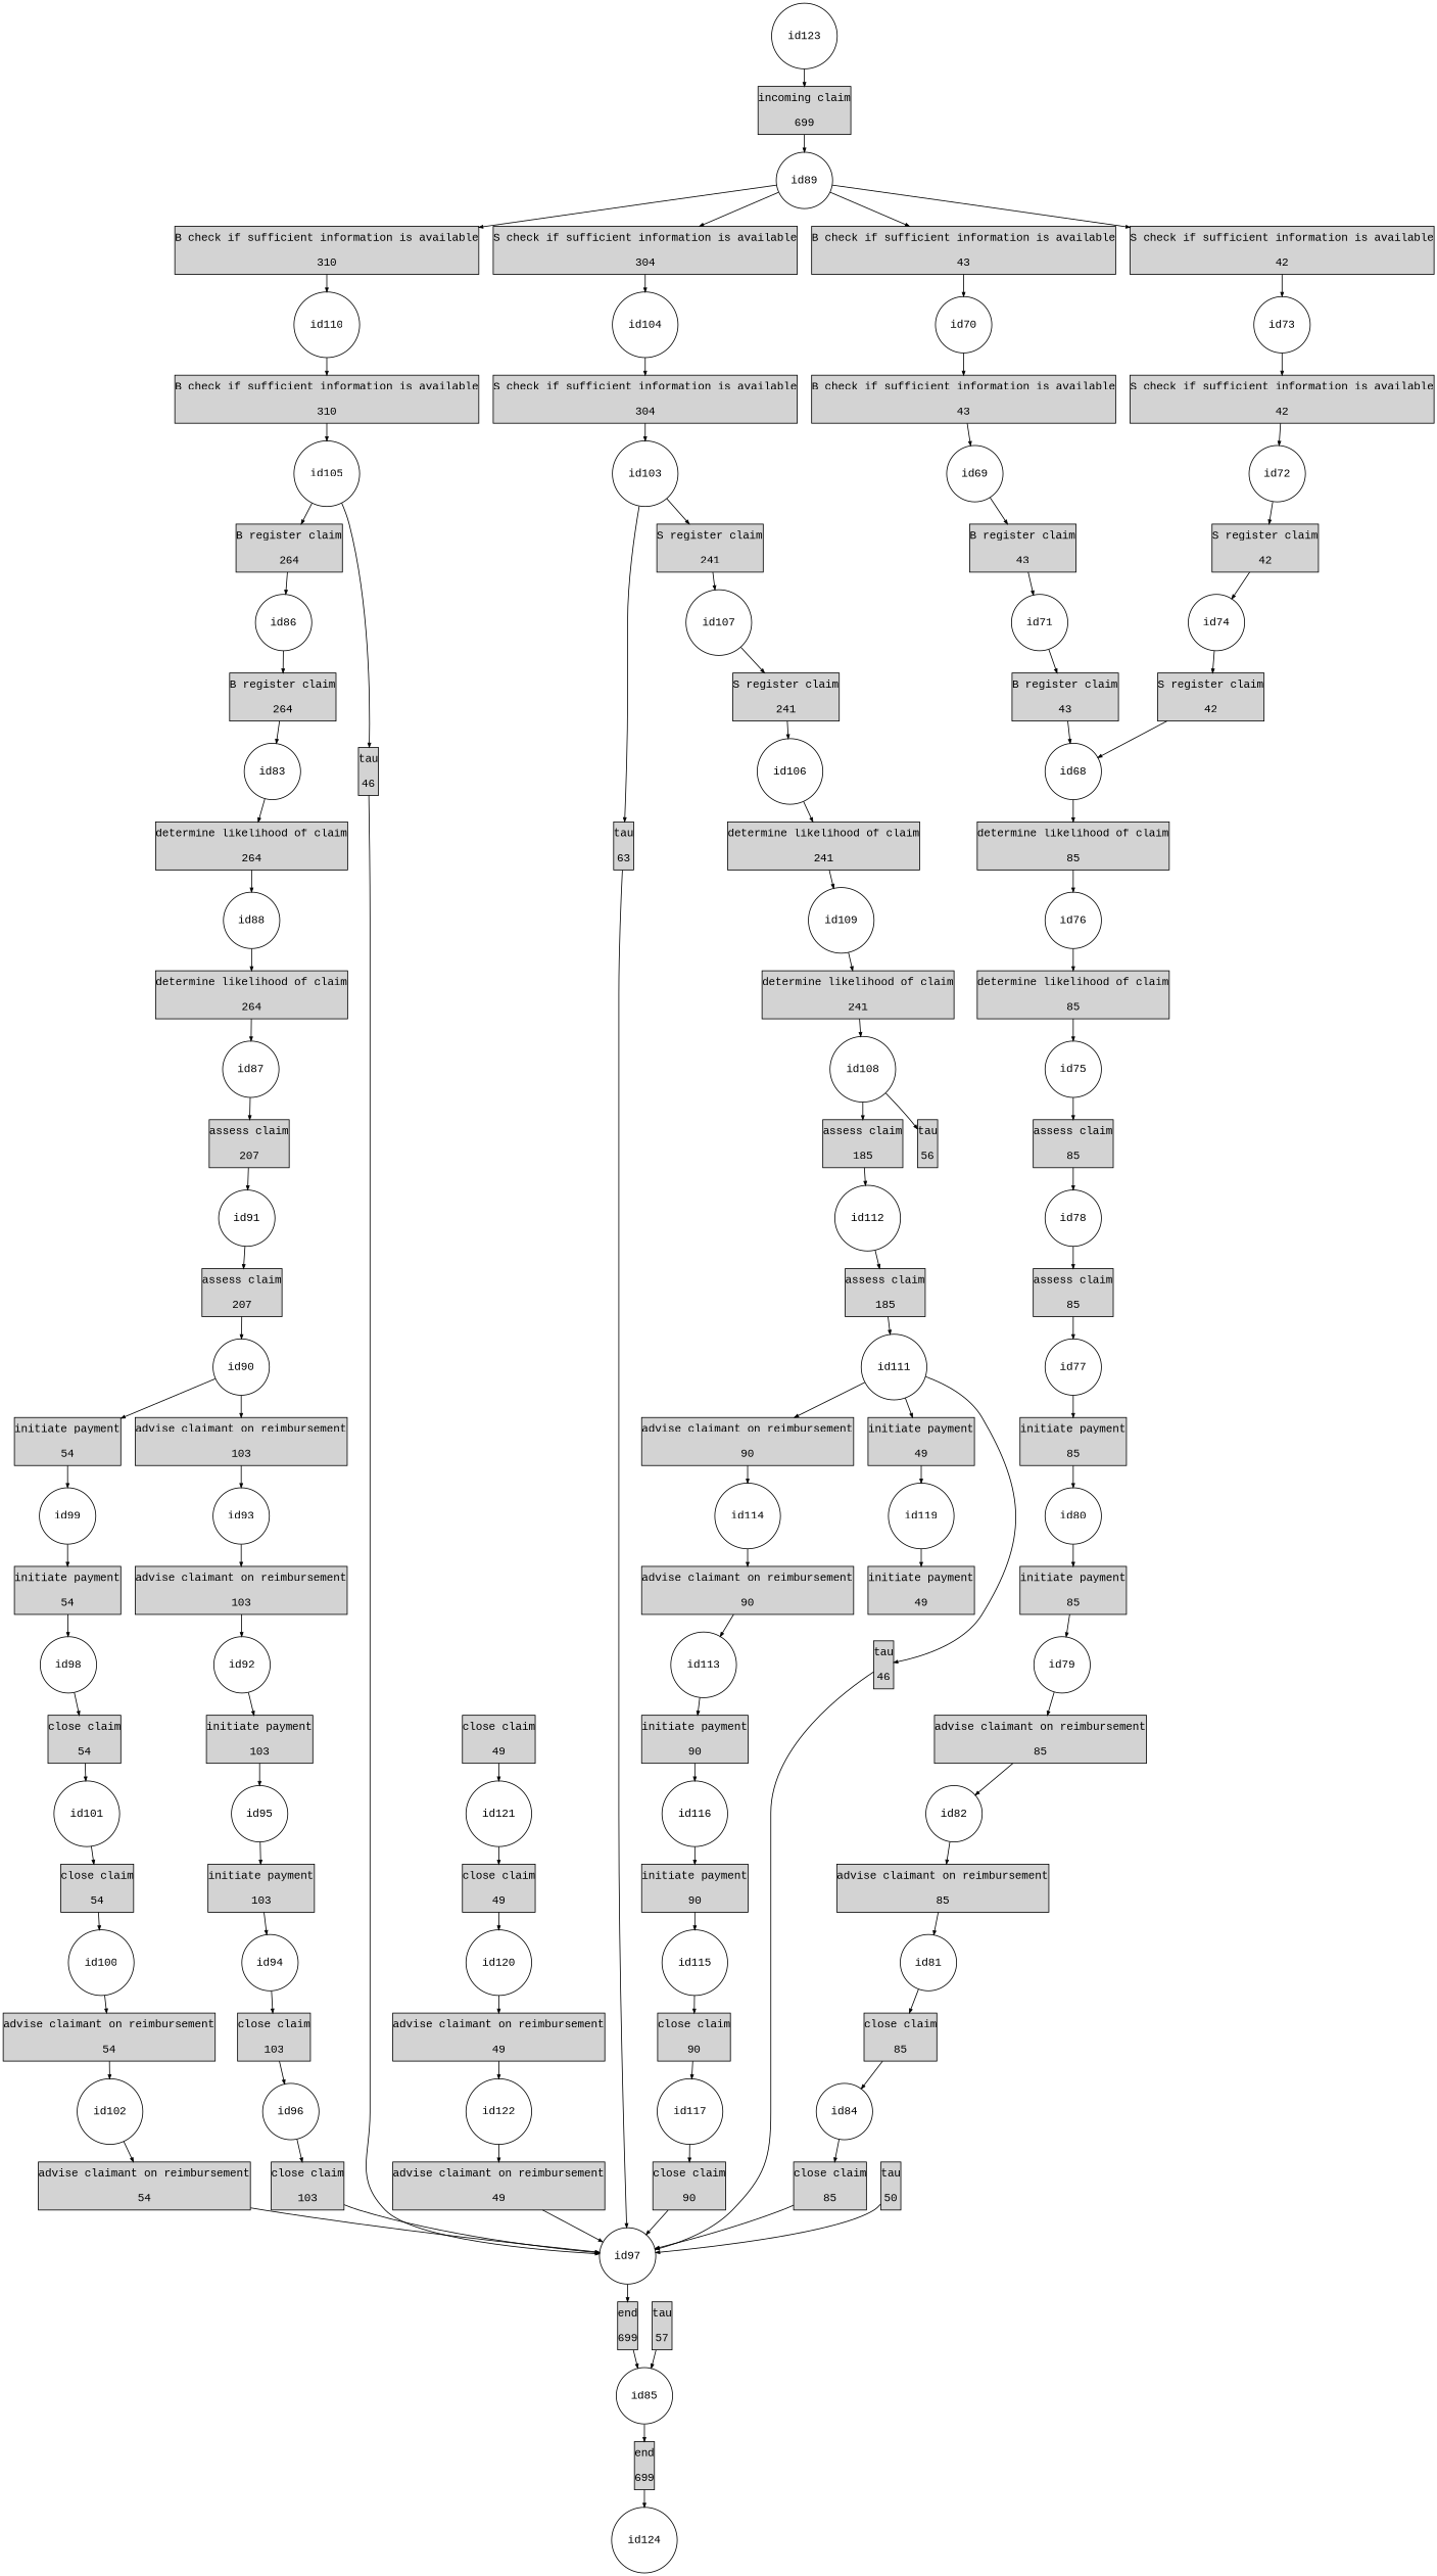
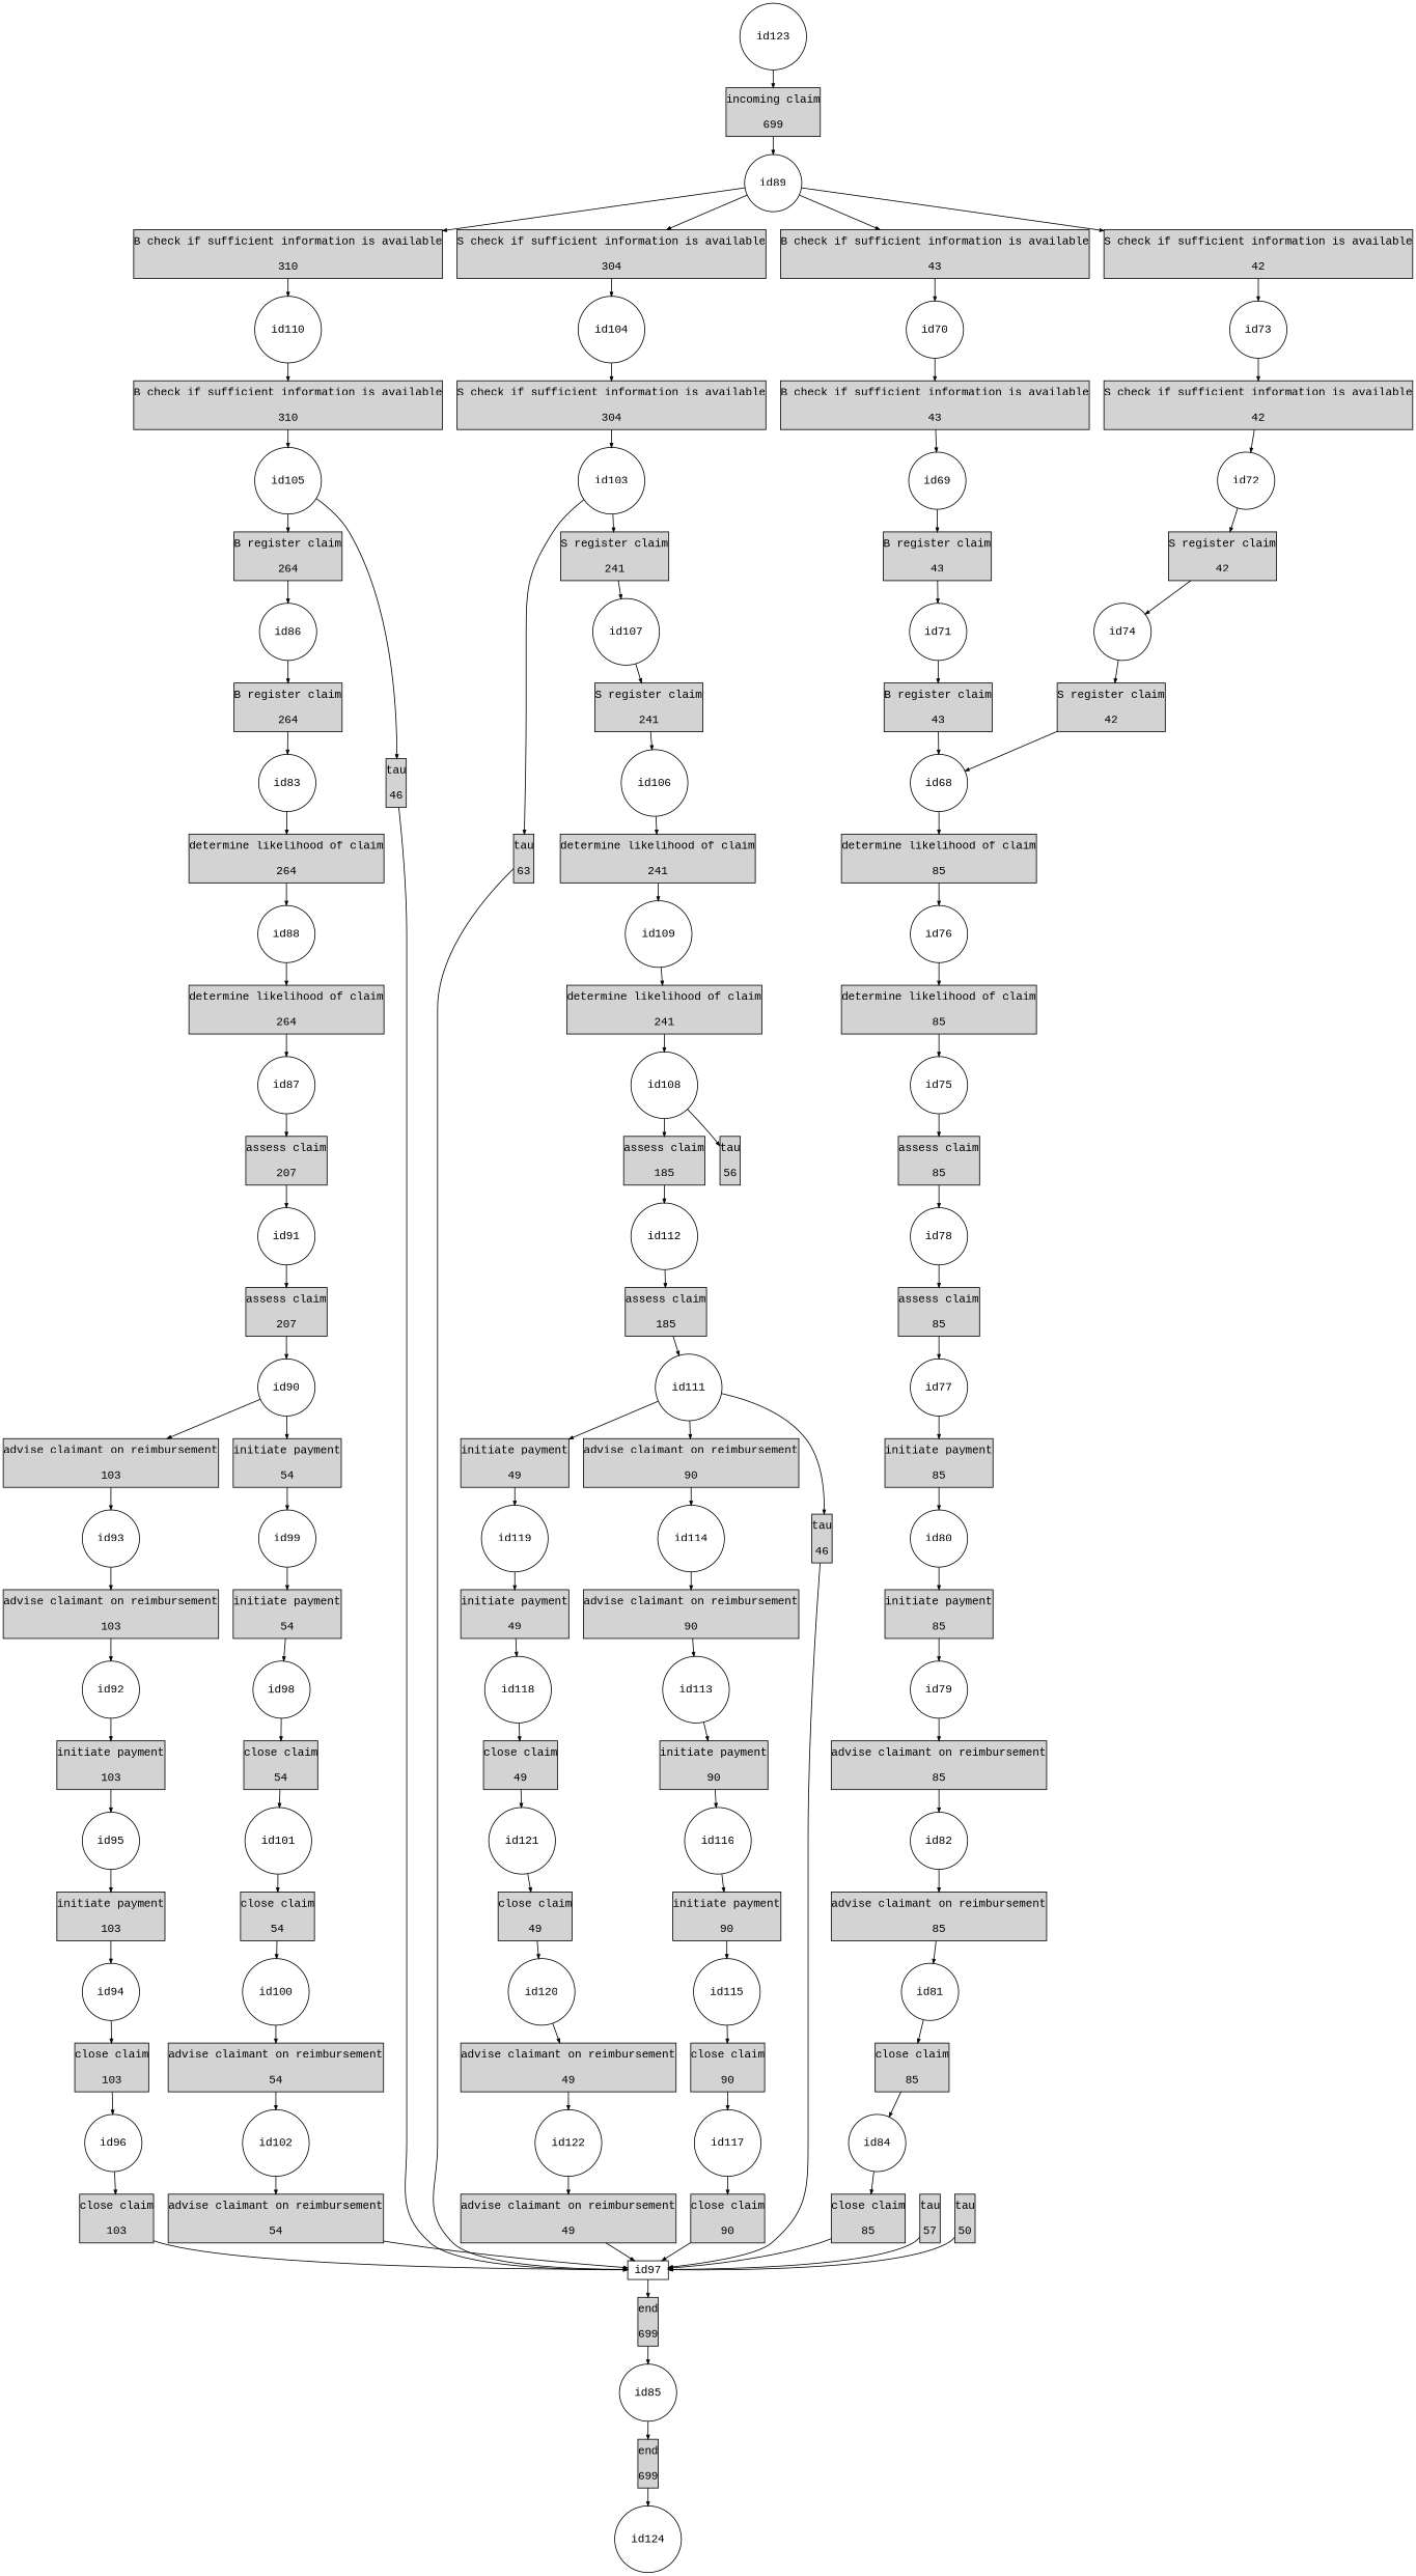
  digraph {
    fontname="Liberation Mono"
    fontsize=14
    rankdir=TB
    ranksep=.3
    remincross=true
    node [fontname="Liberation Mono" fontsize=14 margin="0, 0.1" shape=box style=filled]
    edge [arrowsize=0.5 fontname="Liberation Mono"]
    n1 [height=.2 label="B check if sufficient information is available\n\n43" width=.2]
    id70 [height=.2 shape=circle width=.2 margin="" style=""]
    n3 [height=.2 label="B check if sufficient information is available\n\n43" width=.2]
    id69 [height=.2 shape=circle width=.2 margin="" style=""]
    n5 [height=.2 label="B register claim\n\n43" width=.2]
    n6 [height=.2 label="B check if sufficient information is available\n\n310" width=.2]
    id110 [height=.2 shape=circle width=.2 margin="" style=""]
    n8 [height=.2 label="B check if sufficient information is available\n\n310" width=.2]
    id105 [height=.2 shape=circle width=.2 margin="" style=""]
    n10 [height=.2 label="B register claim\n\n264" width=.2]
    n11 [height=.2 label="tau\n\n46" width=.2]
    id71 [height=.2 shape=circle width=.2 margin="" style=""]
    n13 [height=.2 label="B register claim\n\n43" width=.2]
    id68 [height=.2 shape=circle width=.2 margin="" style=""]
    n15 [height=.2 label="determine likelihood of claim\n\n85" width=.2]
    id86 [height=.2 shape=circle width=.2 margin="" style=""]
    n17 [height=.2 label="B register claim\n\n264" width=.2]
    id83 [height=.2 shape=circle width=.2 margin="" style=""]
    n19 [height=.2 label="determine likelihood of claim\n\n264" width=.2]
    n20 [height=.2 label="S check if sufficient information is available\n\n42" width=.2]
    id73 [height=.2 shape=circle width=.2 margin="" style=""]
    n22 [height=.2 label="S check if sufficient information is available\n\n42" width=.2]
    id72 [height=.2 shape=circle width=.2 margin="" style=""]
    n24 [height=.2 label="S register claim\n\n42" width=.2]
    n25 [height=.2 label="S check if sufficient information is available\n\n304" width=.2]
    id104 [height=.2 shape=circle width=.2 margin="" style=""]
    n27 [height=.2 label="S check if sufficient information is available\n\n304" width=.2]
    id103 [height=.2 shape=circle width=.2 margin="" style=""]
    n29 [height=.2 label="S register claim\n\n241" width=.2]
    n30 [height=.2 label="tau\n\n63" width=.2]
    id74 [height=.2 shape=circle width=.2 margin="" style=""]
    n32 [height=.2 label="S register claim\n\n42" width=.2]
    id107 [height=.2 shape=circle width=.2 margin="" style=""]
    n34 [height=.2 label="S register claim\n\n241" width=.2]
    id106 [height=.2 shape=circle width=.2 margin="" style=""]
    n36 [height=.2 label="determine likelihood of claim\n\n241" width=.2]
    n37 [height=.2 label="advise claimant on reimbursement\n\n85" width=.2]
    id82 [height=.2 shape=circle width=.2 margin="" style=""]
    n39 [height=.2 label="advise claimant on reimbursement\n\n85" width=.2]
    id81 [height=.2 shape=circle width=.2 margin="" style=""]
    n41 [height=.2 label="close claim\n\n85" width=.2]
    n42 [height=.2 label="advise claimant on reimbursement\n\n103" width=.2]
    id93 [height=.2 shape=circle width=.2 margin="" style=""]
    n44 [height=.2 label="advise claimant on reimbursement\n\n103" width=.2]
    id92 [height=.2 shape=circle width=.2 margin="" style=""]
    n46 [height=.2 label="initiate payment\n\n103" width=.2]
    n47 [height=.2 label="advise claimant on reimbursement\n\n54" width=.2]
    id102 [height=.2 shape=circle width=.2 margin="" style=""]
    n49 [height=.2 label="advise claimant on reimbursement\n\n54" width=.2]
-   id97 [height=.2 shape=circle width=.2 margin="" style=""]
+   id97 [height=.2 width=.2 margin="" style=""]
    n51 [height=.2 label="end\n\n699" width=.2]
    n52 [height=.2 label="advise claimant on reimbursement\n\n90" width=.2]
    id114 [height=.2 shape=circle width=.2 margin="" style=""]
    n54 [height=.2 label="advise claimant on reimbursement\n\n90" width=.2]
    id113 [height=.2 shape=circle width=.2 margin="" style=""]
    n56 [height=.2 label="initiate payment\n\n90" width=.2]
    n57 [height=.2 label="advise claimant on reimbursement\n\n49" width=.2]
    id122 [height=.2 shape=circle width=.2 margin="" style=""]
    n59 [height=.2 label="advise claimant on reimbursement\n\n49" width=.2]
    n60 [height=.2 label="assess claim\n\n85" width=.2]
    id78 [height=.2 shape=circle width=.2 margin="" style=""]
    n62 [height=.2 label="assess claim\n\n85" width=.2]
    id77 [height=.2 shape=circle width=.2 margin="" style=""]
    n64 [height=.2 label="initiate payment\n\n85" width=.2]
    n65 [height=.2 label="assess claim\n\n207" width=.2]
    id91 [height=.2 shape=circle width=.2 margin="" style=""]
    n67 [height=.2 label="assess claim\n\n207" width=.2]
    id90 [height=.2 shape=circle width=.2 margin="" style=""]
    n69 [height=.2 label="initiate payment\n\n54" width=.2]
    n70 [height=.2 label="assess claim\n\n185" width=.2]
    id112 [height=.2 shape=circle width=.2 margin="" style=""]
    n72 [height=.2 label="assess claim\n\n185" width=.2]
    id111 [height=.2 shape=circle width=.2 margin="" style=""]
    n74 [height=.2 label="initiate payment\n\n49" width=.2]
    n75 [height=.2 label="tau\n\n46" width=.2]
    id84 [height=.2 shape=circle width=.2 margin="" style=""]
    n77 [height=.2 label="close claim\n\n85" width=.2]
    n78 [height=.2 label="close claim\n\n103" width=.2]
    id96 [height=.2 shape=circle width=.2 margin="" style=""]
    n80 [height=.2 label="close claim\n\n103" width=.2]
    n81 [height=.2 label="close claim\n\n54" width=.2]
    id101 [height=.2 shape=circle width=.2 margin="" style=""]
    n83 [height=.2 label="close claim\n\n54" width=.2]
    id100 [height=.2 shape=circle width=.2 margin="" style=""]
    n85 [height=.2 label="close claim\n\n90" width=.2]
    id117 [height=.2 shape=circle width=.2 margin="" style=""]
    n87 [height=.2 label="close claim\n\n90" width=.2]
    n88 [height=.2 label="close claim\n\n49" width=.2]
    id121 [height=.2 shape=circle width=.2 margin="" style=""]
    n90 [height=.2 label="close claim\n\n49" width=.2]
    id120 [height=.2 shape=circle width=.2 margin="" style=""]
    id76 [height=.2 shape=circle width=.2 margin="" style=""]
    n93 [height=.2 label="determine likelihood of claim\n\n85" width=.2]
    id75 [height=.2 shape=circle width=.2 margin="" style=""]
    id88 [height=.2 shape=circle width=.2 margin="" style=""]
    n96 [height=.2 label="determine likelihood of claim\n\n264" width=.2]
    id87 [height=.2 shape=circle width=.2 margin="" style=""]
    id109 [height=.2 shape=circle width=.2 margin="" style=""]
    n99 [height=.2 label="determine likelihood of claim\n\n241" width=.2]
    id108 [height=.2 shape=circle width=.2 margin="" style=""]
    n101 [height=.2 label="tau\n\n56" width=.2]
    id85 [height=.2 shape=circle width=.2 margin="" style=""]
    n103 [height=.2 label="end\n\n699" width=.2]
    id124 [height=.2 shape=circle width=.2 margin="" style=""]
    n105 [height=.2 label="incoming claim\n\n699" width=.2]
    id89 [height=.2 shape=circle width=.2 margin="" style=""]
    id80 [height=.2 shape=circle width=.2 margin="" style=""]
    n108 [height=.2 label="initiate payment\n\n85" width=.2]
    id79 [height=.2 shape=circle width=.2 margin="" style=""]
    id95 [height=.2 shape=circle width=.2 margin="" style=""]
    n111 [height=.2 label="initiate payment\n\n103" width=.2]
    id94 [height=.2 shape=circle width=.2 margin="" style=""]
    id99 [height=.2 shape=circle width=.2 margin="" style=""]
    n114 [height=.2 label="initiate payment\n\n54" width=.2]
    id98 [height=.2 shape=circle width=.2 margin="" style=""]
    id116 [height=.2 shape=circle width=.2 margin="" style=""]
    n117 [height=.2 label="initiate payment\n\n90" width=.2]
    id115 [height=.2 shape=circle width=.2 margin="" style=""]
    id119 [height=.2 shape=circle width=.2 margin="" style=""]
    n120 [height=.2 label="initiate payment\n\n49" width=.2]
+   id118 [height=.2 shape=circle width=.2 margin="" style=""]
    n122 [height=.2 label="tau\n\n57" width=.2]
    n123 [height=.2 label="tau\n\n50" width=.2]
    id123 [height=.2 shape=circle width=.2 margin="" style=""]
    n1 -> id70
    id70 -> n3
    n3 -> id69
    id69 -> n5
    n5 -> id71
    n6 -> id110
    id110 -> n8
    n8 -> id105
    id105 -> n10
    id105 -> n11
    n10 -> id86
    n11 -> id97
    id71 -> n13
    n13 -> id68
    id68 -> n15
    n15 -> id76
    id86 -> n17
    n17 -> id83
    id83 -> n19
    n19 -> id88
    n20 -> id73
    id73 -> n22
    n22 -> id72
    id72 -> n24
    n24 -> id74
    n25 -> id104
    id104 -> n27
    n27 -> id103
    id103 -> n29
    id103 -> n30
    n29 -> id107
    n30 -> id97
    id74 -> n32
    n32 -> id68
    id107 -> n34
    n34 -> id106
    id106 -> n36
    n36 -> id109
    n37 -> id82
    id82 -> n39
    n39 -> id81
    id81 -> n41
    n41 -> id84
    n42 -> id93
    id93 -> n44
    n44 -> id92
    id92 -> n46
    n46 -> id95
    n47 -> id102
    id102 -> n49
    n49 -> id97
    id97 -> n51
    n51 -> id85
    n52 -> id114
    id114 -> n54
    n54 -> id113
    id113 -> n56
    n56 -> id116
    n57 -> id122
    id122 -> n59
    n59 -> id97
    n60 -> id78
    id78 -> n62
    n62 -> id77
    id77 -> n64
    n64 -> id80
    n65 -> id91
    id91 -> n67
    n67 -> id90
    id90 -> n42
    id90 -> n69
    n69 -> id99
    n70 -> id112
    id112 -> n72
    n72 -> id111
    id111 -> n52
    id111 -> n74
    id111 -> n75
    n74 -> id119
    n75 -> id97
    id84 -> n77
    n77 -> id97
    n78 -> id96
    id96 -> n80
    n80 -> id97
    n81 -> id101
    id101 -> n83
    n83 -> id100
    id100 -> n47
    n85 -> id117
    id117 -> n87
    n87 -> id97
    n88 -> id121
    id121 -> n90
    n90 -> id120
    id120 -> n57
    id76 -> n93
    n93 -> id75
    id75 -> n60
    id88 -> n96
    n96 -> id87
    id87 -> n65
    id109 -> n99
    n99 -> id108
    id108 -> n70
    id108 -> n101
    id85 -> n103
    n103 -> id124
    n105 -> id89
    id89 -> n1
    id89 -> n6
    id89 -> n20
    id89 -> n25
    id80 -> n108
    n108 -> id79
    id79 -> n37
    id95 -> n111
    n111 -> id94
    id94 -> n78
    id99 -> n114
    n114 -> id98
    id98 -> n81
    id116 -> n117
    n117 -> id115
    id115 -> n85
    id119 -> n120
-   n122 -> id85
+   n120 -> id118
+   id118 -> n88
+   n122 -> id97
    n123 -> id97
    id123 -> n105
  }
